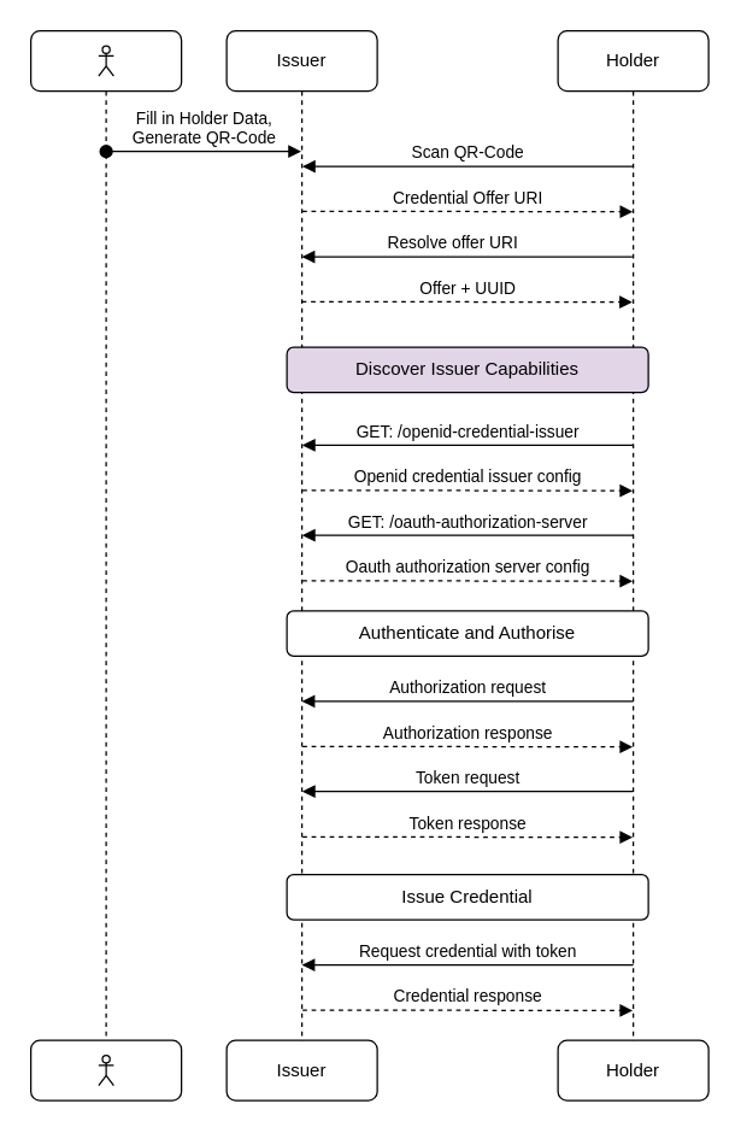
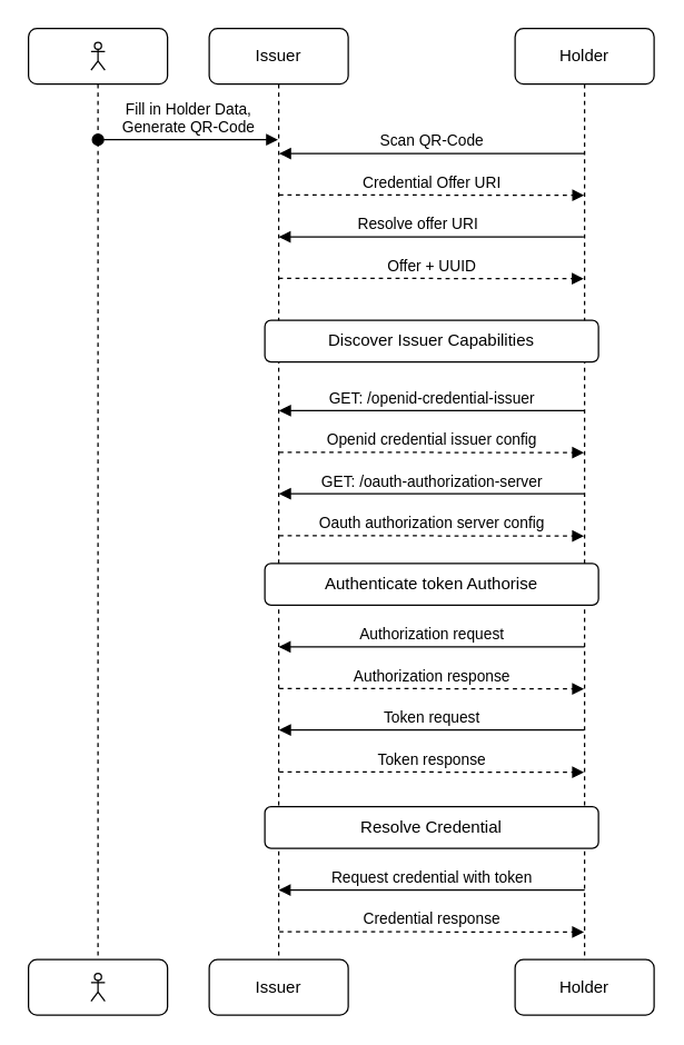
  <mxCell id="0" />
  <mxCell id="1" parent="0" />
  <mxCell id="2" value="Issuer" style="shape=umlLifeline;perimeter=lifelinePerimeter;whiteSpace=wrap;html=1;container=0;dropTarget=0;collapsible=0;recursiveResize=0;outlineConnect=0;portConstraint=eastwest;newEdgeStyle={&quot;edgeStyle&quot;:&quot;elbowEdgeStyle&quot;,&quot;elbow&quot;:&quot;vertical&quot;,&quot;curved&quot;:0,&quot;rounded&quot;:0};rounded=1;" parent="1" vertex="1"><mxGeometry x="150" y="20" width="100" height="680" as="geometry" /></mxCell>
  <mxCell id="3" value="Holder" style="shape=umlLifeline;perimeter=lifelinePerimeter;whiteSpace=wrap;html=1;container=0;dropTarget=0;collapsible=0;recursiveResize=0;outlineConnect=0;portConstraint=eastwest;newEdgeStyle={&quot;edgeStyle&quot;:&quot;elbowEdgeStyle&quot;,&quot;elbow&quot;:&quot;vertical&quot;,&quot;curved&quot;:0,&quot;rounded&quot;:0};strokeColor=default;fixDash=0;rounded=1;shadow=0;glass=0;size=40;" parent="1" vertex="1"><mxGeometry x="370" y="20" width="100" height="680" as="geometry" /></mxCell>
  <mxCell id="4" value="Fill in Holder Data,&lt;div&gt;Generate QR-Code&lt;/div&gt;" style="html=1;verticalAlign=bottom;startArrow=oval;endArrow=block;startSize=8;edgeStyle=elbowEdgeStyle;elbow=vertical;curved=0;rounded=0;" parent="1" target="2" edge="1"><mxGeometry relative="1" as="geometry"><mxPoint x="70" y="100" as="sourcePoint" /><mxPoint x="195" y="100" as="targetPoint" /></mxGeometry></mxCell>
  <mxCell id="5" value="Scan QR-Code" style="html=1;verticalAlign=bottom;endArrow=block;edgeStyle=elbowEdgeStyle;elbow=vertical;curved=0;rounded=0;" edge="1" parent="1"><mxGeometry relative="1" as="geometry"><mxPoint x="419.7" y="110" as="sourcePoint" /><Array as="points"><mxPoint x="320.2" y="110" /></Array><mxPoint x="200.3" y="110" as="targetPoint" /><mxPoint as="offset" /></mxGeometry></mxCell>
  <mxCell id="6" value="" style="shape=umlLifeline;perimeter=lifelinePerimeter;whiteSpace=wrap;html=1;container=0;dropTarget=0;collapsible=0;recursiveResize=0;outlineConnect=0;portConstraint=eastwest;newEdgeStyle={&quot;edgeStyle&quot;:&quot;elbowEdgeStyle&quot;,&quot;elbow&quot;:&quot;vertical&quot;,&quot;curved&quot;:0,&quot;rounded&quot;:0};rounded=1;" vertex="1" parent="1"><mxGeometry x="20" y="20" width="100" height="670" as="geometry" /></mxCell>
  <mxCell id="7" value="" style="shape=umlActor;verticalLabelPosition=bottom;verticalAlign=top;html=1;outlineConnect=0;" vertex="1" parent="1"><mxGeometry x="65" y="30" width="10" height="20" as="geometry" /></mxCell>
  <mxCell id="8" value="Credential Offer URI" style="html=1;verticalAlign=bottom;endArrow=block;edgeStyle=elbowEdgeStyle;elbow=vertical;curved=0;rounded=0;dashed=1;" edge="1" parent="1"><mxGeometry relative="1" as="geometry"><mxPoint x="200.3" y="139.8" as="sourcePoint" /><Array as="points"><mxPoint x="290.2" y="140" /></Array><mxPoint x="419.7" y="140" as="targetPoint" /></mxGeometry></mxCell>
- <mxCell id="9" value="Discover Issuer Capabilities" style="rounded=1;dashed=0;whiteSpace=wrap;html=1;fillColor=#e1d5e7;" vertex="1" parent="1"><mxGeometry x="190" y="230" width="240" height="30" as="geometry" /></mxCell>
+ <mxCell id="9" value="Discover Issuer Capabilities" style="rounded=1;dashed=0;whiteSpace=wrap;html=1;" vertex="1" parent="1"><mxGeometry x="190" y="230" width="240" height="30" as="geometry" /></mxCell>
  <mxCell id="10" value="GET: /openid-credential-issuer" style="html=1;verticalAlign=bottom;endArrow=block;edgeStyle=elbowEdgeStyle;elbow=vertical;curved=0;rounded=0;" edge="1" parent="1"><mxGeometry relative="1" as="geometry"><mxPoint x="419.75" y="295" as="sourcePoint" /><Array as="points"><mxPoint x="320.25" y="295" /></Array><mxPoint x="200.25" y="295" as="targetPoint" /><mxPoint as="offset" /></mxGeometry></mxCell>
  <mxCell id="11" value="Openid credential issuer config" style="html=1;verticalAlign=bottom;endArrow=block;edgeStyle=elbowEdgeStyle;elbow=vertical;curved=0;rounded=0;dashed=1;" edge="1" parent="1"><mxGeometry relative="1" as="geometry"><mxPoint x="200.4" y="325" as="sourcePoint" /><Array as="points"><mxPoint x="290.3" y="325.2" /></Array><mxPoint x="419.6" y="325.2" as="targetPoint" /></mxGeometry></mxCell>
  <mxCell id="12" value="GET: /oauth-authorization-server" style="html=1;verticalAlign=bottom;endArrow=block;edgeStyle=elbowEdgeStyle;elbow=vertical;curved=0;rounded=0;" edge="1" parent="1"><mxGeometry relative="1" as="geometry"><mxPoint x="419.75" y="354.8" as="sourcePoint" /><Array as="points"><mxPoint x="320.25" y="354.8" /></Array><mxPoint x="200.25" y="354.8" as="targetPoint" /><mxPoint as="offset" /></mxGeometry></mxCell>
  <mxCell id="13" value="Oauth authorization server config" style="html=1;verticalAlign=bottom;endArrow=block;edgeStyle=elbowEdgeStyle;elbow=vertical;curved=0;rounded=0;dashed=1;" edge="1" parent="1"><mxGeometry relative="1" as="geometry"><mxPoint x="200.4" y="385" as="sourcePoint" /><Array as="points"><mxPoint x="290.3" y="385.2" /></Array><mxPoint x="419.6" y="385.2" as="targetPoint" /></mxGeometry></mxCell>
- <mxCell id="14" value="Authenticate and Authorise" style="rounded=1;dashed=0;whiteSpace=wrap;html=1;" vertex="1" parent="1"><mxGeometry x="190" y="405" width="240" height="30" as="geometry" /></mxCell>
+ <mxCell id="14" value="Authenticate token Authorise" style="rounded=1;dashed=0;whiteSpace=wrap;html=1;" vertex="1" parent="1"><mxGeometry x="190" y="405" width="240" height="30" as="geometry" /></mxCell>
  <mxCell id="15" value="Authorization request" style="html=1;verticalAlign=bottom;endArrow=block;edgeStyle=elbowEdgeStyle;elbow=vertical;curved=0;rounded=0;" edge="1" parent="1"><mxGeometry relative="1" as="geometry"><mxPoint x="420" y="465" as="sourcePoint" /><Array as="points"><mxPoint x="320" y="465" /></Array><mxPoint x="200" y="465" as="targetPoint" /><mxPoint as="offset" /></mxGeometry></mxCell>
  <mxCell id="16" value="Authorization response" style="html=1;verticalAlign=bottom;endArrow=block;edgeStyle=elbowEdgeStyle;elbow=vertical;curved=0;rounded=0;dashed=1;" edge="1" parent="1"><mxGeometry relative="1" as="geometry"><mxPoint x="200.4" y="495" as="sourcePoint" /><Array as="points"><mxPoint x="290.3" y="495.2" /></Array><mxPoint x="419.6" y="495.2" as="targetPoint" /></mxGeometry></mxCell>
  <mxCell id="17" value="Token request" style="html=1;verticalAlign=bottom;endArrow=block;edgeStyle=elbowEdgeStyle;elbow=vertical;curved=0;rounded=0;" edge="1" parent="1"><mxGeometry relative="1" as="geometry"><mxPoint x="419.75" y="524.8" as="sourcePoint" /><Array as="points"><mxPoint x="320.25" y="524.8" /></Array><mxPoint x="200.25" y="524.8" as="targetPoint" /><mxPoint as="offset" /></mxGeometry></mxCell>
  <mxCell id="18" value="Token response" style="html=1;verticalAlign=bottom;endArrow=block;edgeStyle=elbowEdgeStyle;elbow=vertical;curved=0;rounded=0;dashed=1;" edge="1" parent="1"><mxGeometry relative="1" as="geometry"><mxPoint x="200.4" y="555" as="sourcePoint" /><Array as="points"><mxPoint x="290.3" y="555.2" /></Array><mxPoint x="419.6" y="555.2" as="targetPoint" /></mxGeometry></mxCell>
  <mxCell id="19" value="Resolve offer URI" style="html=1;verticalAlign=bottom;endArrow=block;edgeStyle=elbowEdgeStyle;elbow=vertical;curved=0;rounded=0;" edge="1" parent="1"><mxGeometry x="0.088" relative="1" as="geometry"><mxPoint x="419.4" y="170" as="sourcePoint" /><Array as="points"><mxPoint x="319.9" y="170" /></Array><mxPoint x="200" y="170" as="targetPoint" /><mxPoint as="offset" /></mxGeometry></mxCell>
  <mxCell id="20" value="Offer + UUID" style="html=1;verticalAlign=bottom;endArrow=block;edgeStyle=elbowEdgeStyle;elbow=vertical;curved=0;rounded=0;dashed=1;" edge="1" parent="1"><mxGeometry relative="1" as="geometry"><mxPoint x="200" y="199.8" as="sourcePoint" /><Array as="points"><mxPoint x="289.9" y="200" /></Array><mxPoint x="419.4" y="200" as="targetPoint" /></mxGeometry></mxCell>
- <mxCell id="21" value="Issue Credential" style="rounded=1;dashed=0;whiteSpace=wrap;html=1;" vertex="1" parent="1"><mxGeometry x="190" y="580" width="240" height="30" as="geometry" /></mxCell>
+ <mxCell id="21" value="Resolve Credential" style="rounded=1;dashed=0;whiteSpace=wrap;html=1;" vertex="1" parent="1"><mxGeometry x="190" y="580" width="240" height="30" as="geometry" /></mxCell>
  <mxCell id="22" value="Request credential with token" style="html=1;verticalAlign=bottom;endArrow=block;edgeStyle=elbowEdgeStyle;elbow=vertical;curved=0;rounded=0;" edge="1" parent="1"><mxGeometry relative="1" as="geometry"><mxPoint x="420" y="640" as="sourcePoint" /><Array as="points"><mxPoint x="320" y="640" /></Array><mxPoint x="200" y="640" as="targetPoint" /><mxPoint as="offset" /></mxGeometry></mxCell>
  <mxCell id="23" value="Credential response" style="html=1;verticalAlign=bottom;endArrow=block;edgeStyle=elbowEdgeStyle;elbow=vertical;curved=0;rounded=0;dashed=1;" edge="1" parent="1"><mxGeometry relative="1" as="geometry"><mxPoint x="200.4" y="670" as="sourcePoint" /><Array as="points"><mxPoint x="290.3" y="670.2" /></Array><mxPoint x="419.6" y="670.2" as="targetPoint" /></mxGeometry></mxCell>
  <mxCell id="24" value="Issuer" style="rounded=1;whiteSpace=wrap;html=1;" vertex="1" parent="1"><mxGeometry x="150" y="690" width="100" height="40" as="geometry" /></mxCell>
  <mxCell id="25" value="Holder" style="rounded=1;whiteSpace=wrap;html=1;" vertex="1" parent="1"><mxGeometry x="370" y="690" width="100" height="40" as="geometry" /></mxCell>
  <mxCell id="26" value="&lt;span style=&quot;color: rgba(0, 0, 0, 0); font-family: monospace; font-size: 0px; text-align: start; text-wrap-mode: nowrap;&quot;&gt;%3CmxGraphModel%3E%3Croot%3E%3CmxCell%20id%3D%220%22%2F%3E%3CmxCell%20id%3D%221%22%20parent%3D%220%22%2F%3E%3CmxCell%20id%3D%222%22%20value%3D%22%22%20style%3D%22shape%3DumlActor%3BverticalLabelPosition%3Dbottom%3BverticalAlign%3Dtop%3Bhtml%3D1%3BoutlineConnect%3D0%3B%22%20vertex%3D%221%22%20parent%3D%221%22%3E%3CmxGeometry%20x%3D%2285%22%20y%3D%2260%22%20width%3D%2210%22%20height%3D%2220%22%20as%3D%22geometry%22%2F%3E%3C%2FmxCell%3E%3C%2Froot%3E%3C%2FmxGraphModel%3E&lt;/span&gt;" style="rounded=1;whiteSpace=wrap;html=1;" vertex="1" parent="1"><mxGeometry x="20" y="690" width="100" height="40" as="geometry" /></mxCell>
  <mxCell id="27" value="" style="shape=umlActor;verticalLabelPosition=bottom;verticalAlign=top;html=1;outlineConnect=0;" vertex="1" parent="1"><mxGeometry x="65" y="700" width="10" height="20" as="geometry" /></mxCell>
